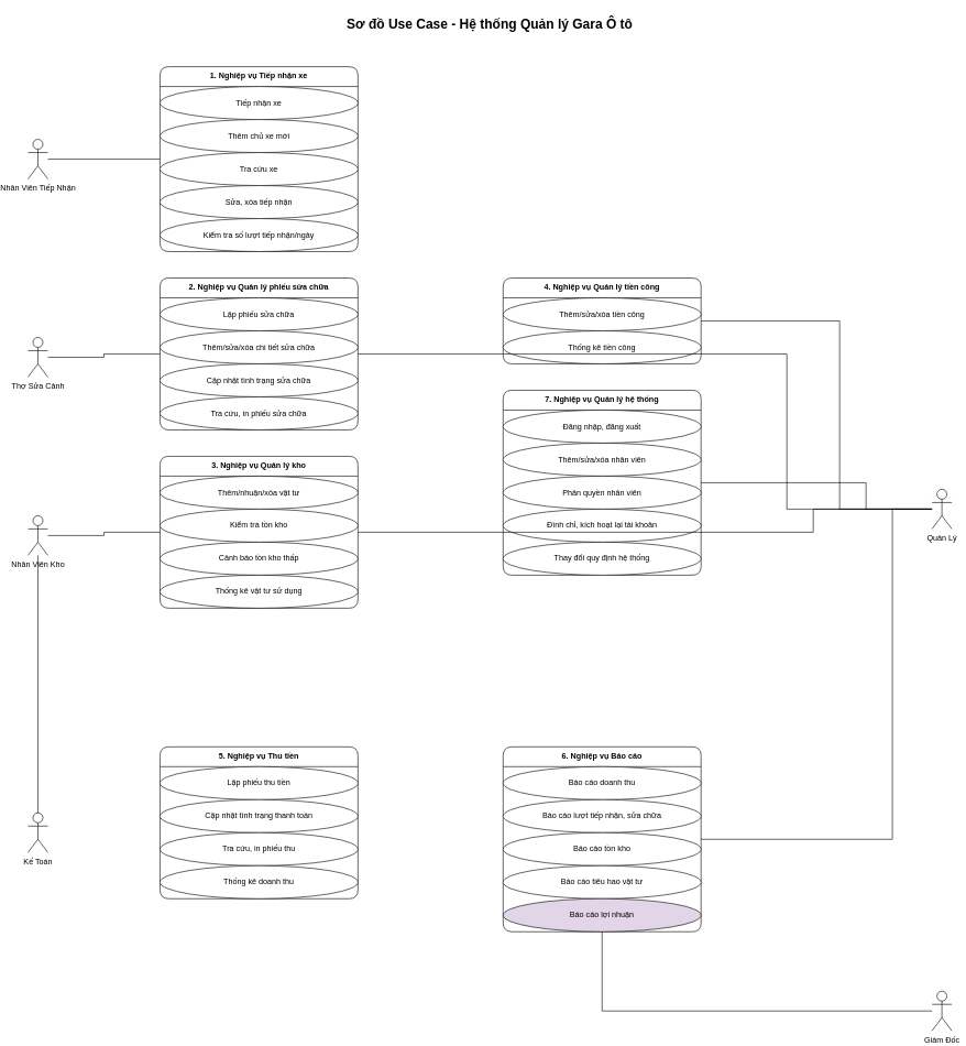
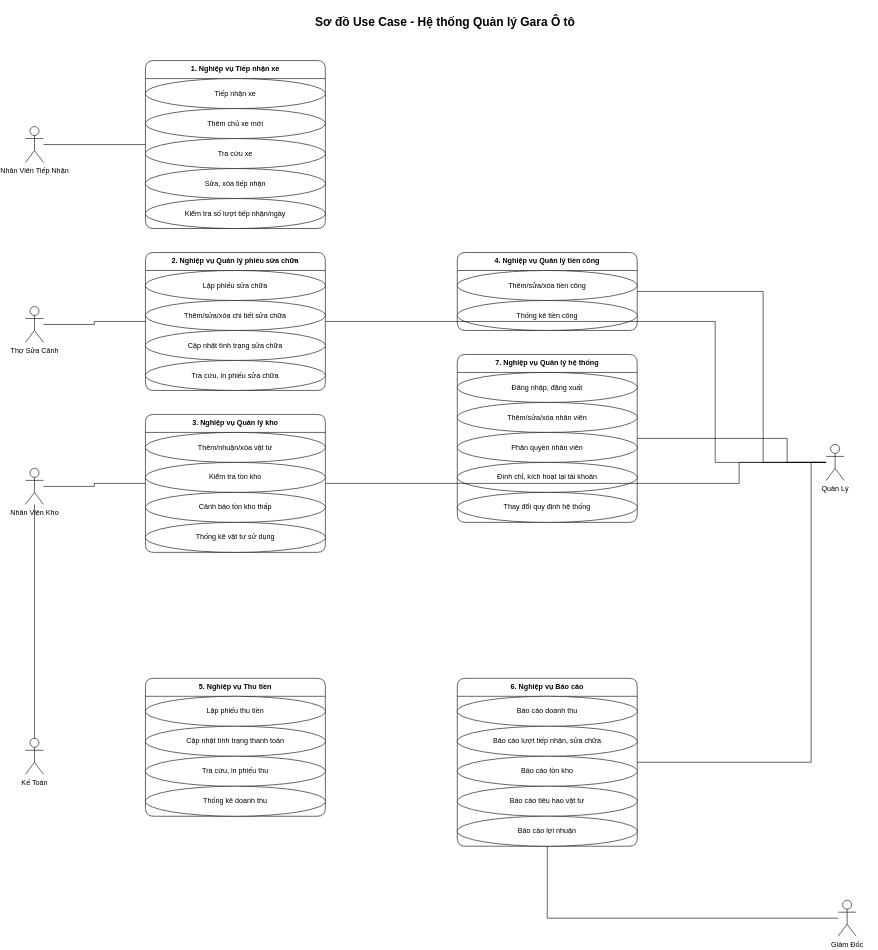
  <mxCell id="0" />
  <mxCell id="1" parent="0" />
  <mxCell id="2" value="Nhân Viên Tiếp Nhận" style="shape=umlActor;verticalLabelPosition=bottom;verticalAlign=top;html=1;outlineConnect=0;" vertex="1" parent="1"><mxGeometry x="20" y="210" width="30" height="60" as="geometry" /></mxCell>
  <mxCell id="3" value="Thợ Sửa Cảnh" style="shape=umlActor;verticalLabelPosition=bottom;verticalAlign=top;html=1;outlineConnect=0;" vertex="1" parent="1"><mxGeometry x="20" y="510" width="30" height="60" as="geometry" /></mxCell>
  <mxCell id="4" value="Nhân Viên Kho" style="shape=umlActor;verticalLabelPosition=bottom;verticalAlign=top;html=1;outlineConnect=0;" vertex="1" parent="1"><mxGeometry x="20" y="780" width="30" height="60" as="geometry" /></mxCell>
  <mxCell id="5" value="Kế Toán" style="shape=umlActor;verticalLabelPosition=bottom;verticalAlign=top;html=1;outlineConnect=0;" vertex="1" parent="1"><mxGeometry x="20" y="1230" width="30" height="60" as="geometry" /></mxCell>
- <mxCell id="6" value="Quản Lý" style="shape=umlActor;verticalLabelPosition=bottom;verticalAlign=top;html=1;outlineConnect=0;" vertex="1" parent="1"><mxGeometry x="1390" y="740" width="30" height="60" as="geometry" /></mxCell>
- <mxCell id="7" value="Giám Đốc" style="shape=umlActor;verticalLabelPosition=bottom;verticalAlign=top;html=1;outlineConnect=0;" vertex="1" parent="1"><mxGeometry x="1390" y="1500" width="30" height="60" as="geometry" /></mxCell>
+ <mxCell id="6" value="Quản Lý" style="shape=umlActor;verticalLabelPosition=bottom;verticalAlign=top;html=1;outlineConnect=0;" vertex="1" parent="1"><mxGeometry x="1355" y="740" width="30" height="60" as="geometry" /></mxCell>
+ <mxCell id="7" value="Giám Đốc" style="shape=umlActor;verticalLabelPosition=bottom;verticalAlign=top;html=1;outlineConnect=0;" vertex="1" parent="1"><mxGeometry x="1375" y="1500" width="30" height="60" as="geometry" /></mxCell>
  <mxCell id="8" value="1. Nghiệp vụ Tiếp nhận xe" style="swimlane;fontStyle=1;align=center;verticalAlign=top;childLayout=stackLayout;horizontal=1;startSize=30;horizontalStack=0;resizeParent=1;resizeParentMax=0;resizeLast=0;collapsible=1;marginBottom=0;rounded=1;shadow=0;strokeWidth=1;" vertex="1" parent="1"><mxGeometry x="220" y="100" width="300" height="280" as="geometry" /></mxCell>
  <mxCell id="9" value="Tiếp nhận xe" style="ellipse;whiteSpace=wrap;html=1;align=center;" vertex="1" parent="8"><mxGeometry x="0" y="30" width="300" height="50" as="geometry" /></mxCell>
  <mxCell id="10" value="Thêm chủ xe mới" style="ellipse;whiteSpace=wrap;html=1;align=center;" vertex="1" parent="8"><mxGeometry x="0" y="80" width="300" height="50" as="geometry" /></mxCell>
  <mxCell id="11" value="Tra cứu xe" style="ellipse;whiteSpace=wrap;html=1;align=center;" vertex="1" parent="8"><mxGeometry x="0" y="130" width="300" height="50" as="geometry" /></mxCell>
  <mxCell id="12" value="Sửa, xóa tiếp nhận" style="ellipse;whiteSpace=wrap;html=1;align=center;" vertex="1" parent="8"><mxGeometry x="0" y="180" width="300" height="50" as="geometry" /></mxCell>
  <mxCell id="13" value="Kiểm tra số lượt tiếp nhận/ngày" style="ellipse;whiteSpace=wrap;html=1;align=center;" vertex="1" parent="8"><mxGeometry x="0" y="230" width="300" height="50" as="geometry" /></mxCell>
  <mxCell id="14" value="2. Nghiệp vụ Quản lý phiếu sửa chữa" style="swimlane;fontStyle=1;align=center;verticalAlign=top;childLayout=stackLayout;horizontal=1;startSize=30;horizontalStack=0;resizeParent=1;resizeParentMax=0;resizeLast=0;collapsible=1;marginBottom=0;rounded=1;shadow=0;strokeWidth=1;" vertex="1" parent="1"><mxGeometry x="220" y="420" width="300" height="230" as="geometry" /></mxCell>
  <mxCell id="15" value="Lập phiếu sửa chữa" style="ellipse;whiteSpace=wrap;html=1;align=center;" vertex="1" parent="14"><mxGeometry x="0" y="30" width="300" height="50" as="geometry" /></mxCell>
  <mxCell id="16" value="Thêm/sửa/xóa chi tiết sửa chữa" style="ellipse;whiteSpace=wrap;html=1;align=center;" vertex="1" parent="14"><mxGeometry x="0" y="80" width="300" height="50" as="geometry" /></mxCell>
  <mxCell id="17" value="Cập nhật tình trạng sửa chữa" style="ellipse;whiteSpace=wrap;html=1;align=center;" vertex="1" parent="14"><mxGeometry x="0" y="130" width="300" height="50" as="geometry" /></mxCell>
  <mxCell id="18" value="Tra cứu, in phiếu sửa chữa" style="ellipse;whiteSpace=wrap;html=1;align=center;" vertex="1" parent="14"><mxGeometry x="0" y="180" width="300" height="50" as="geometry" /></mxCell>
  <mxCell id="19" value="3. Nghiệp vụ Quản lý kho" style="swimlane;fontStyle=1;align=center;verticalAlign=top;childLayout=stackLayout;horizontal=1;startSize=30;horizontalStack=0;resizeParent=1;resizeParentMax=0;resizeLast=0;collapsible=1;marginBottom=0;rounded=1;shadow=0;strokeWidth=1;" vertex="1" parent="1"><mxGeometry x="220" y="690" width="300" height="230" as="geometry" /></mxCell>
  <mxCell id="20" value="Thêm/nhuận/xóa vật tư" style="ellipse;whiteSpace=wrap;html=1;align=center;" vertex="1" parent="19"><mxGeometry x="0" y="30" width="300" height="50" as="geometry" /></mxCell>
  <mxCell id="21" value="Kiểm tra tồn kho" style="ellipse;whiteSpace=wrap;html=1;align=center;" vertex="1" parent="19"><mxGeometry x="0" y="80" width="300" height="50" as="geometry" /></mxCell>
  <mxCell id="22" value="Cảnh báo tồn kho thấp" style="ellipse;whiteSpace=wrap;html=1;align=center;" vertex="1" parent="19"><mxGeometry x="0" y="130" width="300" height="50" as="geometry" /></mxCell>
  <mxCell id="23" value="Thống kê vật tư sử dụng" style="ellipse;whiteSpace=wrap;html=1;align=center;" vertex="1" parent="19"><mxGeometry x="0" y="180" width="300" height="50" as="geometry" /></mxCell>
  <mxCell id="24" value="5. Nghiệp vụ Thu tiền" style="swimlane;fontStyle=1;align=center;verticalAlign=top;childLayout=stackLayout;horizontal=1;startSize=30;horizontalStack=0;resizeParent=1;resizeParentMax=0;resizeLast=0;collapsible=1;marginBottom=0;rounded=1;shadow=0;strokeWidth=1;" vertex="1" parent="1"><mxGeometry x="220" y="1130" width="300" height="230" as="geometry" /></mxCell>
  <mxCell id="25" value="Lập phiếu thu tiền" style="ellipse;whiteSpace=wrap;html=1;align=center;" vertex="1" parent="24"><mxGeometry x="0" y="30" width="300" height="50" as="geometry" /></mxCell>
  <mxCell id="26" value="Cập nhật tình trạng thanh toán" style="ellipse;whiteSpace=wrap;html=1;align=center;" vertex="1" parent="24"><mxGeometry x="0" y="80" width="300" height="50" as="geometry" /></mxCell>
  <mxCell id="27" value="Tra cứu, in phiếu thu" style="ellipse;whiteSpace=wrap;html=1;align=center;" vertex="1" parent="24"><mxGeometry x="0" y="130" width="300" height="50" as="geometry" /></mxCell>
  <mxCell id="28" value="Thống kê doanh thu" style="ellipse;whiteSpace=wrap;html=1;align=center;" vertex="1" parent="24"><mxGeometry x="0" y="180" width="300" height="50" as="geometry" /></mxCell>
  <mxCell id="29" value="4. Nghiệp vụ Quản lý tiền công" style="swimlane;fontStyle=1;align=center;verticalAlign=top;childLayout=stackLayout;horizontal=1;startSize=30;horizontalStack=0;resizeParent=1;resizeParentMax=0;resizeLast=0;collapsible=1;marginBottom=0;rounded=1;shadow=0;strokeWidth=1;" vertex="1" parent="1"><mxGeometry x="740" y="420" width="300" height="130" as="geometry" /></mxCell>
  <mxCell id="30" value="Thêm/sửa/xóa tiền công" style="ellipse;whiteSpace=wrap;html=1;align=center;" vertex="1" parent="29"><mxGeometry x="0" y="30" width="300" height="50" as="geometry" /></mxCell>
  <mxCell id="31" value="Thống kê tiền công" style="ellipse;whiteSpace=wrap;html=1;align=center;" vertex="1" parent="29"><mxGeometry x="0" y="80" width="300" height="50" as="geometry" /></mxCell>
  <mxCell id="32" value="7. Nghiệp vụ Quản lý hệ thống" style="swimlane;fontStyle=1;align=center;verticalAlign=top;childLayout=stackLayout;horizontal=1;startSize=30;horizontalStack=0;resizeParent=1;resizeParentMax=0;resizeLast=0;collapsible=1;marginBottom=0;rounded=1;shadow=0;strokeWidth=1;" vertex="1" parent="1"><mxGeometry x="740" y="590" width="300" height="280" as="geometry" /></mxCell>
  <mxCell id="33" value="Đăng nhập, đăng xuất" style="ellipse;whiteSpace=wrap;html=1;align=center;" vertex="1" parent="32"><mxGeometry x="0" y="30" width="300" height="50" as="geometry" /></mxCell>
  <mxCell id="34" value="Thêm/sửa/xóa nhân viên" style="ellipse;whiteSpace=wrap;html=1;align=center;" vertex="1" parent="32"><mxGeometry x="0" y="80" width="300" height="50" as="geometry" /></mxCell>
  <mxCell id="35" value="Phân quyền nhân viên" style="ellipse;whiteSpace=wrap;html=1;align=center;" vertex="1" parent="32"><mxGeometry x="0" y="130" width="300" height="50" as="geometry" /></mxCell>
  <mxCell id="36" value="Đình chỉ, kích hoạt lại tài khoản" style="ellipse;whiteSpace=wrap;html=1;align=center;" vertex="1" parent="32"><mxGeometry x="0" y="180" width="300" height="50" as="geometry" /></mxCell>
  <mxCell id="37" value="Thay đổi quy định hệ thống" style="ellipse;whiteSpace=wrap;html=1;align=center;" vertex="1" parent="32"><mxGeometry x="0" y="230" width="300" height="50" as="geometry" /></mxCell>
  <mxCell id="38" value="6. Nghiệp vụ Báo cáo" style="swimlane;fontStyle=1;align=center;verticalAlign=top;childLayout=stackLayout;horizontal=1;startSize=30;horizontalStack=0;resizeParent=1;resizeParentMax=0;resizeLast=0;collapsible=1;marginBottom=0;rounded=1;shadow=0;strokeWidth=1;" vertex="1" parent="1"><mxGeometry x="740" y="1130" width="300" height="280" as="geometry" /></mxCell>
  <mxCell id="39" value="Báo cáo doanh thu" style="ellipse;whiteSpace=wrap;html=1;align=center;" vertex="1" parent="38"><mxGeometry x="0" y="30" width="300" height="50" as="geometry" /></mxCell>
  <mxCell id="40" value="Báo cáo lượt tiếp nhận, sửa chữa" style="ellipse;whiteSpace=wrap;html=1;align=center;" vertex="1" parent="38"><mxGeometry x="0" y="80" width="300" height="50" as="geometry" /></mxCell>
  <mxCell id="41" value="Báo cáo tồn kho" style="ellipse;whiteSpace=wrap;html=1;align=center;" vertex="1" parent="38"><mxGeometry x="0" y="130" width="300" height="50" as="geometry" /></mxCell>
  <mxCell id="42" value="Báo cáo tiêu hao vật tư" style="ellipse;whiteSpace=wrap;html=1;align=center;" vertex="1" parent="38"><mxGeometry x="0" y="180" width="300" height="50" as="geometry" /></mxCell>
- <mxCell id="43" value="Báo cáo lợi nhuận" style="ellipse;whiteSpace=wrap;html=1;align=center;fillColor=#e1d5e7;" vertex="1" parent="38"><mxGeometry x="0" y="230" width="300" height="50" as="geometry" /></mxCell>
+ <mxCell id="43" value="Báo cáo lợi nhuận" style="ellipse;whiteSpace=wrap;html=1;align=center;" vertex="1" parent="38"><mxGeometry x="0" y="230" width="300" height="50" as="geometry" /></mxCell>
  <mxCell id="44" value="Sơ đồ Use Case - Hệ thống Quản lý Gara Ô tô" style="text;html=1;strokeColor=none;fillColor=none;align=center;verticalAlign=middle;whiteSpace=wrap;rounded=0;fontSize=20;fontStyle=1" vertex="1" parent="1"><mxGeometry x="480" y="20" width="480" height="30" as="geometry" /></mxCell>
  <mxCell id="45" style="edgeStyle=orthogonalEdgeStyle;rounded=0;orthogonalLoop=1;jettySize=auto;html=1;endArrow=none;endFill=0;" edge="1" parent="1" source="2" target="8"><mxGeometry relative="1" as="geometry" /></mxCell>
  <mxCell id="46" style="edgeStyle=orthogonalEdgeStyle;rounded=0;orthogonalLoop=1;jettySize=auto;html=1;endArrow=none;endFill=0;" edge="1" parent="1" source="3" target="14"><mxGeometry relative="1" as="geometry" /></mxCell>
  <mxCell id="47" style="edgeStyle=orthogonalEdgeStyle;rounded=0;orthogonalLoop=1;jettySize=auto;html=1;endArrow=none;endFill=0;" edge="1" parent="1" source="4" target="19"><mxGeometry relative="1" as="geometry" /></mxCell>
  <mxCell id="48" style="edgeStyle=orthogonalEdgeStyle;rounded=0;orthogonalLoop=1;jettySize=auto;html=1;endArrow=none;endFill=0;" edge="1" parent="1" source="5" target="4"><mxGeometry relative="1" as="geometry" /></mxCell>
  <mxCell id="49" style="edgeStyle=orthogonalEdgeStyle;rounded=0;orthogonalLoop=1;jettySize=auto;html=1;endArrow=none;endFill=0;entryX=1;entryY=0.5;entryDx=0;entryDy=0;" edge="1" parent="1" source="6" target="14"><mxGeometry relative="1" as="geometry"><mxPoint x="1170" y="535" as="targetPoint" /><Array as="points"><mxPoint x="1170" y="770" /><mxPoint x="1170" y="535" /></Array></mxGeometry></mxCell>
  <mxCell id="50" style="edgeStyle=orthogonalEdgeStyle;rounded=0;orthogonalLoop=1;jettySize=auto;html=1;endArrow=none;endFill=0;entryX=1;entryY=0.5;entryDx=0;entryDy=0;" edge="1" parent="1" source="6" target="19"><mxGeometry relative="1" as="geometry"><mxPoint x="1170" y="805" as="targetPoint" /><Array as="points"><mxPoint x="1210" y="770" /><mxPoint x="1210" y="805" /></Array></mxGeometry></mxCell>
  <mxCell id="51" style="edgeStyle=orthogonalEdgeStyle;rounded=0;orthogonalLoop=1;jettySize=auto;html=1;endArrow=none;endFill=0;entryX=1;entryY=0.5;entryDx=0;entryDy=0;" edge="1" parent="1" source="6" target="29"><mxGeometry relative="1" as="geometry"><mxPoint x="1170" y="485" as="targetPoint" /><Array as="points"><mxPoint x="1250" y="770" /><mxPoint x="1250" y="485" /></Array></mxGeometry></mxCell>
  <mxCell id="52" style="edgeStyle=orthogonalEdgeStyle;rounded=0;orthogonalLoop=1;jettySize=auto;html=1;endArrow=none;endFill=0;entryX=1;entryY=0.5;entryDx=0;entryDy=0;" edge="1" parent="1" source="6" target="32"><mxGeometry relative="1" as="geometry"><mxPoint x="1170" y="730" as="targetPoint" /><Array as="points"><mxPoint x="1290" y="770" /><mxPoint x="1290" y="730" /></Array></mxGeometry></mxCell>
  <mxCell id="53" style="edgeStyle=orthogonalEdgeStyle;rounded=0;orthogonalLoop=1;jettySize=auto;html=1;endArrow=none;endFill=0;entryX=1;entryY=0.5;entryDx=0;entryDy=0;" edge="1" parent="1" source="6" target="38"><mxGeometry relative="1" as="geometry"><mxPoint x="1170" y="1270" as="targetPoint" /><Array as="points"><mxPoint x="1330" y="770" /><mxPoint x="1330" y="1270" /></Array></mxGeometry></mxCell>
  <mxCell id="54" style="edgeStyle=orthogonalEdgeStyle;rounded=0;orthogonalLoop=1;jettySize=auto;html=1;endArrow=none;endFill=0;" edge="1" parent="1" source="7" target="43"><mxGeometry relative="1" as="geometry" /></mxCell>
